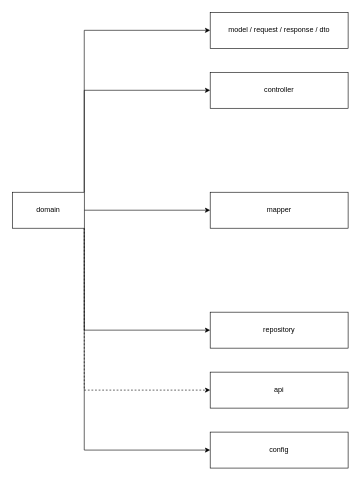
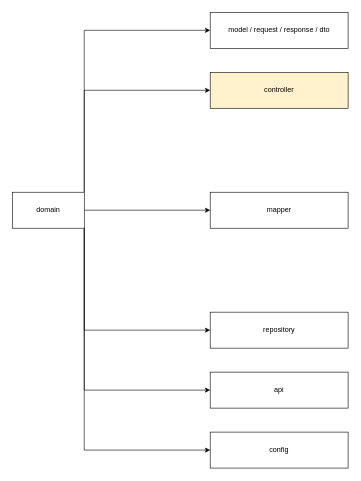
  <mxCell id="0" />
  <mxCell id="1" parent="0" />
- <mxCell id="2" style="edgeStyle=orthogonalEdgeStyle;rounded=0;orthogonalLoop=1;jettySize=auto;html=1;exitX=1;exitY=1;exitDx=0;exitDy=0;entryX=0;entryY=0.5;entryDx=0;entryDy=0;dashed=1;" parent="1" source="8" target="12" edge="1"><mxGeometry relative="1" as="geometry" /></mxCell>
+ <mxCell id="2" style="edgeStyle=orthogonalEdgeStyle;rounded=0;orthogonalLoop=1;jettySize=auto;html=1;exitX=1;exitY=1;exitDx=0;exitDy=0;entryX=0;entryY=0.5;entryDx=0;entryDy=0;" parent="1" source="8" target="12" edge="1"><mxGeometry relative="1" as="geometry" /></mxCell>
  <mxCell id="3" style="edgeStyle=orthogonalEdgeStyle;rounded=0;orthogonalLoop=1;jettySize=auto;html=1;exitX=1;exitY=0;exitDx=0;exitDy=0;entryX=0;entryY=0.5;entryDx=0;entryDy=0;" parent="1" source="8" target="10" edge="1"><mxGeometry relative="1" as="geometry" /></mxCell>
  <mxCell id="4" style="edgeStyle=orthogonalEdgeStyle;rounded=0;orthogonalLoop=1;jettySize=auto;html=1;exitX=1;exitY=0;exitDx=0;exitDy=0;entryX=0;entryY=0.5;entryDx=0;entryDy=0;" parent="1" source="8" target="9" edge="1"><mxGeometry relative="1" as="geometry" /></mxCell>
  <mxCell id="5" style="edgeStyle=orthogonalEdgeStyle;rounded=0;orthogonalLoop=1;jettySize=auto;html=1;exitX=1;exitY=1;exitDx=0;exitDy=0;entryX=0;entryY=0.5;entryDx=0;entryDy=0;" parent="1" source="8" target="11" edge="1"><mxGeometry relative="1" as="geometry" /></mxCell>
  <mxCell id="6" style="edgeStyle=orthogonalEdgeStyle;rounded=0;orthogonalLoop=1;jettySize=auto;html=1;exitX=1;exitY=0.5;exitDx=0;exitDy=0;entryX=0;entryY=0.5;entryDx=0;entryDy=0;" parent="1" source="8" target="13" edge="1"><mxGeometry relative="1" as="geometry" /></mxCell>
  <mxCell id="7" style="edgeStyle=orthogonalEdgeStyle;rounded=0;orthogonalLoop=1;jettySize=auto;html=1;exitX=1;exitY=1;exitDx=0;exitDy=0;entryX=0;entryY=0.5;entryDx=0;entryDy=0;" edge="1" parent="1" source="8" target="14"><mxGeometry relative="1" as="geometry" /></mxCell>
  <mxCell id="8" value="domain" style="rounded=0;whiteSpace=wrap;html=1;" parent="1" vertex="1"><mxGeometry x="20" y="320" width="120" height="60" as="geometry" /></mxCell>
  <mxCell id="9" value="model / request / response / dto" style="rounded=0;whiteSpace=wrap;html=1;" parent="1" vertex="1"><mxGeometry x="350" y="20" width="230" height="60" as="geometry" /></mxCell>
- <mxCell id="10" value="controller" style="rounded=0;whiteSpace=wrap;html=1;" parent="1" vertex="1"><mxGeometry x="350" y="120" width="230" height="60" as="geometry" /></mxCell>
+ <mxCell id="10" value="controller" style="rounded=0;whiteSpace=wrap;html=1;fillColor=#fff2cc;" parent="1" vertex="1"><mxGeometry x="350" y="120" width="230" height="60" as="geometry" /></mxCell>
  <mxCell id="11" value="repository" style="rounded=0;whiteSpace=wrap;html=1;" parent="1" vertex="1"><mxGeometry x="350" y="520" width="230" height="60" as="geometry" /></mxCell>
  <mxCell id="12" value="api" style="rounded=0;whiteSpace=wrap;html=1;" parent="1" vertex="1"><mxGeometry x="350" y="620" width="230" height="60" as="geometry" /></mxCell>
  <mxCell id="13" value="mapper" style="rounded=0;whiteSpace=wrap;html=1;" parent="1" vertex="1"><mxGeometry x="350" y="320" width="230" height="60" as="geometry" /></mxCell>
  <mxCell id="14" value="config" style="rounded=0;whiteSpace=wrap;html=1;" vertex="1" parent="1"><mxGeometry x="350" y="720" width="230" height="60" as="geometry" /></mxCell>
